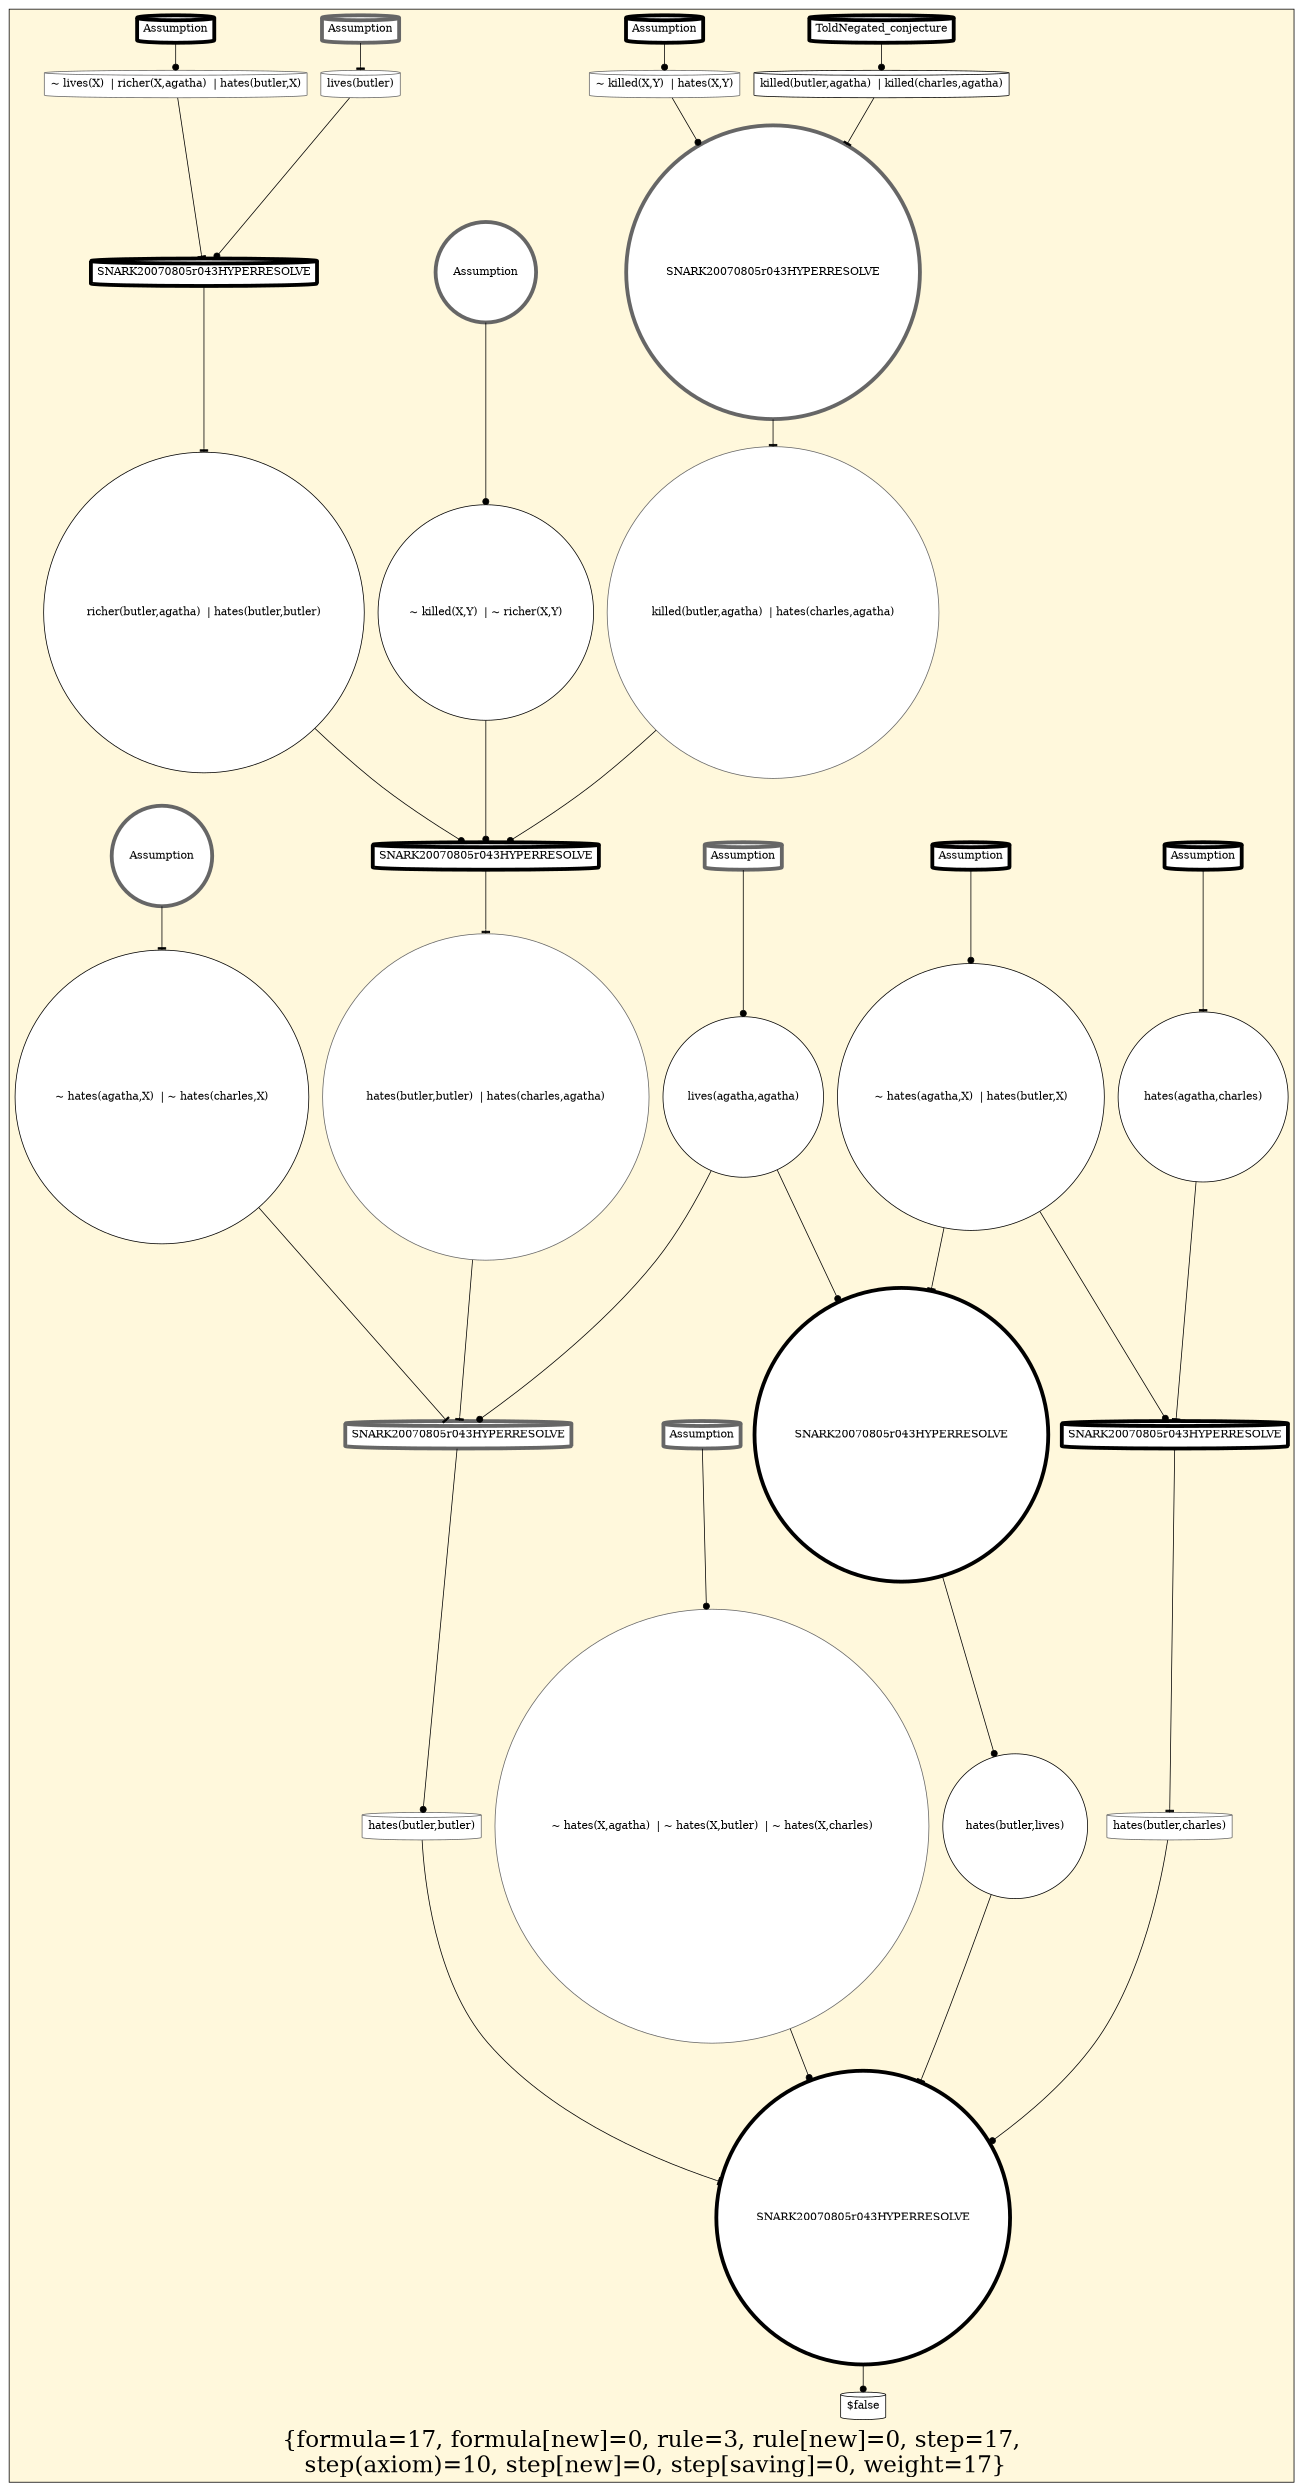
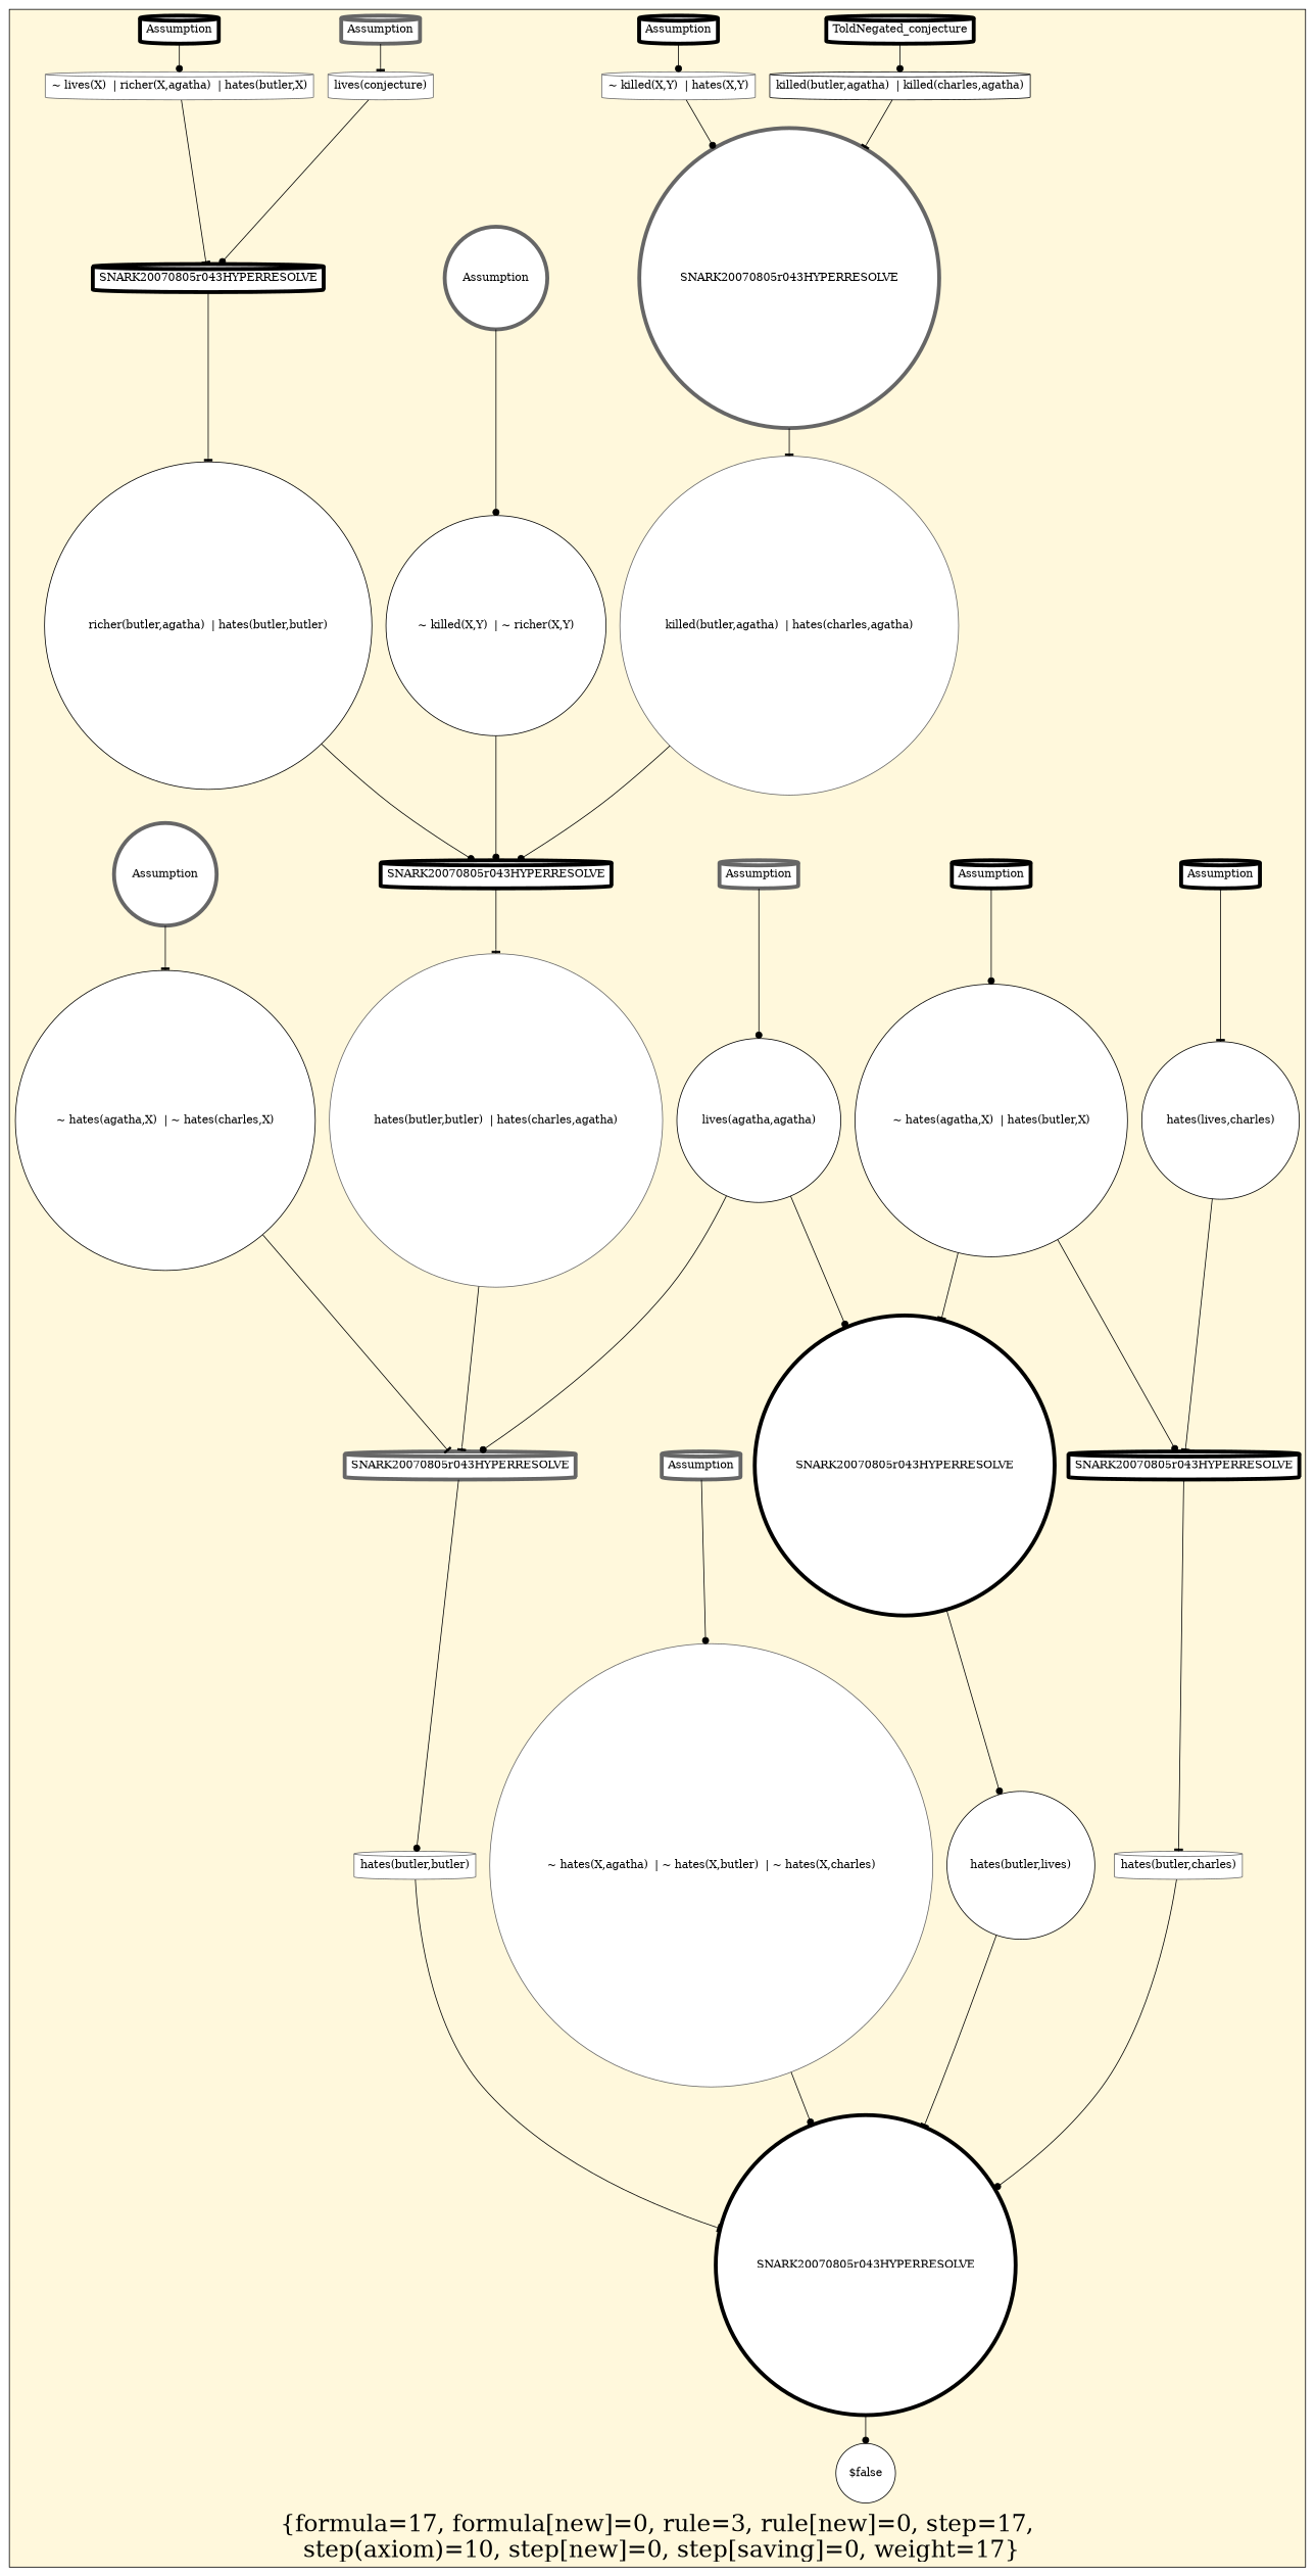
  digraph {
    node [color=black fillcolor=white shape=cylinder style=filled]
    edge [arrowhead=dot]
    n1 [color=gray40 label="~ hates(X,agatha)  | ~ hates(X,butler)  | ~ hates(X,charles)" shape=circle]
    n2 [color=gray40 label="~ killed(X,Y)  | hates(X,Y)"]
-   n3 [label="hates(agatha,charles)" shape=circle]
+   n3 [label="hates(lives,charles)" shape=circle]
    n4 [color=gray40 label="hates(butler,butler)  | hates(charles,agatha)" shape=circle]
    n5 [label="~ hates(agatha,X)  | ~ hates(charles,X)" shape=circle]
    n6 [label="~ killed(X,Y)  | ~ richer(X,Y)" shape=circle]
-   n7 [label="$false"]
+   n7 [label="$false" shape=circle]
    n8 [color=gray40 label="hates(butler,charles)"]
    n9 [label="hates(butler,lives)" shape=circle]
    n10 [color=gray40 label="hates(butler,butler)"]
    n11 [label="~ hates(agatha,X)  | hates(butler,X)" shape=circle]
    n12 [label="lives(agatha,agatha)" shape=circle]
    n13 [color=gray40 label="killed(butler,agatha)  | hates(charles,agatha)" shape=circle]
    n14 [color=gray40 label="~ lives(X)  | richer(X,agatha)  | hates(butler,X)"]
    n15 [label="richer(butler,agatha)  | hates(butler,butler)" shape=circle]
    n16 [label="killed(butler,agatha)  | killed(charles,agatha)"]
-   n17 [color=gray40 label="lives(butler)"]
+   n17 [color=gray40 label="lives(conjecture)"]
    n18 [label=SNARK20070805r043HYPERRESOLVE penwidth=5]
    n19 [color=gray40 label=SNARK20070805r043HYPERRESOLVE penwidth=5]
    n20 [label=SNARK20070805r043HYPERRESOLVE penwidth=5 shape=circle]
    n21 [label=ToldNegated_conjecture penwidth=5]
    n22 [label=SNARK20070805r043HYPERRESOLVE penwidth=5]
    n23 [color=gray40 label=SNARK20070805r043HYPERRESOLVE penwidth=5 shape=circle]
    n24 [label=Assumption penwidth=5]
    n25 [label=SNARK20070805r043HYPERRESOLVE penwidth=5 shape=circle]
    n26 [color=gray40 label=Assumption penwidth=5]
    n27 [label=Assumption penwidth=5]
    n28 [color=gray40 label=Assumption penwidth=5]
    n29 [label=Assumption penwidth=5]
    n30 [color=gray40 label=Assumption penwidth=5 shape=circle]
    n31 [color=gray40 label=Assumption penwidth=5 shape=circle]
    n32 [color=gray40 label=Assumption penwidth=5]
    n33 [label=SNARK20070805r043HYPERRESOLVE penwidth=5]
    n34 [label=Assumption penwidth=5]
    subgraph cluster_1 {
      fillcolor=cornsilk
      fontsize=30
      label="{formula=17, formula[new]=0, rule=3, rule[new]=0, step=17,\n step(axiom)=10, step[new]=0, step[saving]=0, weight=17}"
      labelloc=b
      style=filled
      n1
      n2
      n3
      n4
      n5
      n6
      n7
      n8
      n9
      n10
      n11
      n12
      n13
      n14
      n15
      n16
      n17
      n18
      n19
      n20
      n21
      n22
      n23
      n24
      n25
      n26
      n27
      n28
      n29
      n30
      n31
      n32
      n33
      n34
    }
    n1 -> n25
    n2 -> n23
    n3 -> n18 [arrowhead=tee]
    n4 -> n19 [arrowhead=tee]
    n5 -> n19 [arrowhead=tee]
    n6 -> n33
    n8 -> n25
    n9 -> n25 [arrowhead=tee]
    n10 -> n25 [arrowhead=tee]
    n11 -> n18
    n11 -> n20 [arrowhead=tee]
    n12 -> n19
    n12 -> n20
    n13 -> n33
    n14 -> n22 [arrowhead=tee]
    n15 -> n33
    n16 -> n23 [arrowhead=tee]
    n17 -> n22
    n18 -> n8 [arrowhead=tee]
    n19 -> n10
    n20 -> n9
    n21 -> n16
    n22 -> n15 [arrowhead=tee]
    n23 -> n13 [arrowhead=tee]
    n24 -> n2
    n25 -> n7
    n26 -> n12
    n27 -> n11
    n28 -> n17 [arrowhead=tee]
    n29 -> n3 [arrowhead=tee]
    n30 -> n5 [arrowhead=tee]
    n31 -> n6
    n32 -> n1
    n33 -> n4 [arrowhead=tee]
    n34 -> n14
  }
